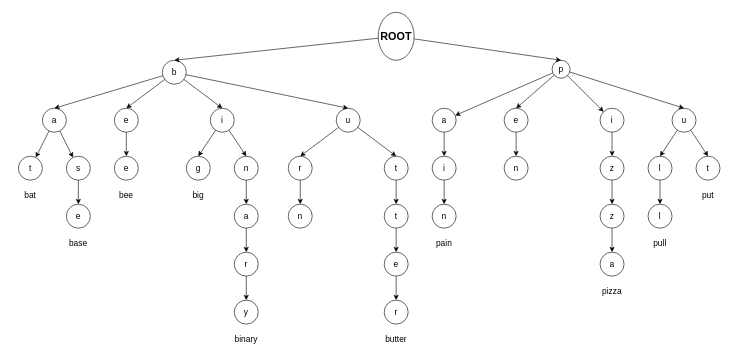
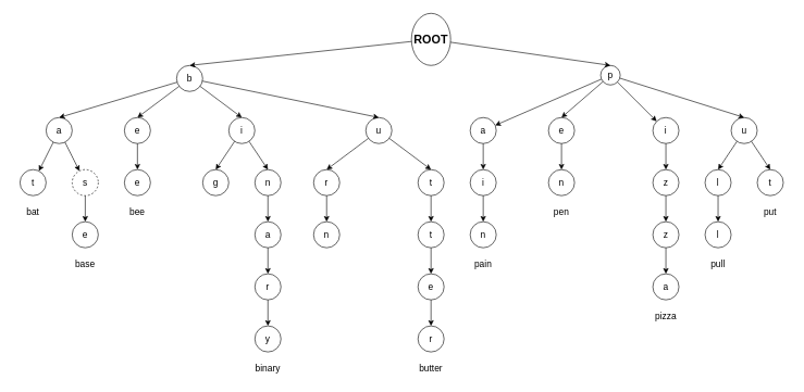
  <mxCell id="0" />
  <mxCell id="1" parent="0" />
  <mxCell id="2" style="rounded=0;orthogonalLoop=1;jettySize=auto;html=1;entryX=0.5;entryY=0;entryDx=0;entryDy=0;fontSize=14;" parent="1" source="4" target="9" edge="1"><mxGeometry relative="1" as="geometry" /></mxCell>
  <mxCell id="3" style="edgeStyle=none;rounded=0;orthogonalLoop=1;jettySize=auto;html=1;entryX=0.5;entryY=0;entryDx=0;entryDy=0;fontSize=14;" parent="1" source="4" target="25" edge="1"><mxGeometry relative="1" as="geometry" /></mxCell>
  <mxCell id="4" value="ROOT" style="ellipse;whiteSpace=wrap;html=1;aspect=fixed;fillColor=none;fontStyle=1;fontSize=18;" parent="1" vertex="1"><mxGeometry x="630" y="20" width="60" height="80" as="geometry" /></mxCell>
  <mxCell id="5" style="rounded=0;orthogonalLoop=1;jettySize=auto;html=1;entryX=0.5;entryY=0;entryDx=0;entryDy=0;fontSize=14;" parent="1" source="9" target="12" edge="1"><mxGeometry relative="1" as="geometry" /></mxCell>
  <mxCell id="6" style="edgeStyle=none;rounded=0;orthogonalLoop=1;jettySize=auto;html=1;entryX=0.5;entryY=0;entryDx=0;entryDy=0;fontSize=14;" parent="1" source="9" target="38" edge="1"><mxGeometry relative="1" as="geometry" /></mxCell>
  <mxCell id="7" style="edgeStyle=none;rounded=0;orthogonalLoop=1;jettySize=auto;html=1;entryX=0.5;entryY=0;entryDx=0;entryDy=0;fontSize=14;" parent="1" source="9" target="47" edge="1"><mxGeometry relative="1" as="geometry" /></mxCell>
  <mxCell id="8" style="edgeStyle=none;rounded=0;orthogonalLoop=1;jettySize=auto;html=1;entryX=0.5;entryY=0;entryDx=0;entryDy=0;fontSize=14;" parent="1" source="9" target="51" edge="1"><mxGeometry relative="1" as="geometry" /></mxCell>
  <mxCell id="9" value="b" style="ellipse;whiteSpace=wrap;html=1;aspect=fixed;fillColor=none;fontStyle=0;fontSize=14;" parent="1" vertex="1"><mxGeometry x="270" y="100" width="40" height="40" as="geometry" /></mxCell>
  <mxCell id="10" style="edgeStyle=none;rounded=0;orthogonalLoop=1;jettySize=auto;html=1;entryX=0.5;entryY=0;entryDx=0;entryDy=0;fontSize=14;" parent="1" source="12" target="13" edge="1"><mxGeometry relative="1" as="geometry" /></mxCell>
  <mxCell id="11" style="edgeStyle=none;rounded=0;orthogonalLoop=1;jettySize=auto;html=1;entryX=0.5;entryY=0;entryDx=0;entryDy=0;fontSize=14;" parent="1" source="12" target="15" edge="1"><mxGeometry relative="1" as="geometry" /></mxCell>
  <mxCell id="12" value="i" style="ellipse;whiteSpace=wrap;html=1;aspect=fixed;fillColor=none;fontStyle=0;fontSize=14;" parent="1" vertex="1"><mxGeometry x="350" y="180" width="40" height="40" as="geometry" /></mxCell>
  <mxCell id="13" value="g" style="ellipse;whiteSpace=wrap;html=1;aspect=fixed;fillColor=none;fontStyle=0;fontSize=14;" parent="1" vertex="1"><mxGeometry x="310" y="260" width="40" height="40" as="geometry" /></mxCell>
  <mxCell id="14" style="edgeStyle=none;rounded=0;orthogonalLoop=1;jettySize=auto;html=1;entryX=0.5;entryY=0;entryDx=0;entryDy=0;fontSize=14;" parent="1" source="15" target="17" edge="1"><mxGeometry relative="1" as="geometry" /></mxCell>
  <mxCell id="15" value="n" style="ellipse;whiteSpace=wrap;html=1;aspect=fixed;fillColor=none;fontStyle=0;fontSize=14;" parent="1" vertex="1"><mxGeometry x="390" y="260" width="40" height="40" as="geometry" /></mxCell>
  <mxCell id="16" style="edgeStyle=none;rounded=0;orthogonalLoop=1;jettySize=auto;html=1;entryX=0.5;entryY=0;entryDx=0;entryDy=0;fontSize=14;" parent="1" source="17" target="19" edge="1"><mxGeometry relative="1" as="geometry" /></mxCell>
  <mxCell id="17" value="a" style="ellipse;whiteSpace=wrap;html=1;aspect=fixed;fillColor=none;fontStyle=0;fontSize=14;" parent="1" vertex="1"><mxGeometry x="390" y="340" width="40" height="40" as="geometry" /></mxCell>
  <mxCell id="18" style="edgeStyle=none;rounded=0;orthogonalLoop=1;jettySize=auto;html=1;entryX=0.5;entryY=0;entryDx=0;entryDy=0;fontSize=14;" parent="1" source="19" target="20" edge="1"><mxGeometry relative="1" as="geometry" /></mxCell>
  <mxCell id="19" value="r" style="ellipse;whiteSpace=wrap;html=1;aspect=fixed;fillColor=none;fontStyle=0;fontSize=14;" parent="1" vertex="1"><mxGeometry x="390" y="420" width="40" height="40" as="geometry" /></mxCell>
  <mxCell id="20" value="y" style="ellipse;whiteSpace=wrap;html=1;aspect=fixed;fillColor=none;fontStyle=0;fontSize=14;" parent="1" vertex="1"><mxGeometry x="390" y="500" width="40" height="40" as="geometry" /></mxCell>
  <mxCell id="21" style="edgeStyle=none;rounded=0;orthogonalLoop=1;jettySize=auto;html=1;entryX=0.5;entryY=0;entryDx=0;entryDy=0;fontSize=14;" parent="1" source="25" target="27" edge="1"><mxGeometry relative="1" as="geometry" /></mxCell>
  <mxCell id="22" style="edgeStyle=none;rounded=0;orthogonalLoop=1;jettySize=auto;html=1;entryX=0.5;entryY=0;entryDx=0;entryDy=0;fontSize=14;" parent="1" source="25" target="31" edge="1"><mxGeometry relative="1" as="geometry" /></mxCell>
  <mxCell id="23" value="" style="rounded=0;orthogonalLoop=1;jettySize=auto;html=1;" parent="1" source="25" target="66" edge="1"><mxGeometry relative="1" as="geometry" /></mxCell>
  <mxCell id="24" value="" style="edgeStyle=none;rounded=0;orthogonalLoop=1;jettySize=auto;html=1;" parent="1" source="25" target="72" edge="1"><mxGeometry relative="1" as="geometry" /></mxCell>
  <mxCell id="25" value="p" style="ellipse;whiteSpace=wrap;html=1;aspect=fixed;fillColor=none;fontStyle=0;fontSize=14;" parent="1" vertex="1"><mxGeometry x="920" y="100" width="30" height="30" as="geometry" /></mxCell>
  <mxCell id="26" style="edgeStyle=none;rounded=0;orthogonalLoop=1;jettySize=auto;html=1;entryX=0.5;entryY=0;entryDx=0;entryDy=0;fontSize=14;" parent="1" source="27" target="28" edge="1"><mxGeometry relative="1" as="geometry" /></mxCell>
  <mxCell id="27" value="e" style="ellipse;whiteSpace=wrap;html=1;aspect=fixed;fillColor=none;fontStyle=0;fontSize=14;" parent="1" vertex="1"><mxGeometry x="840" y="180" width="40" height="40" as="geometry" /></mxCell>
  <mxCell id="28" value="n" style="ellipse;whiteSpace=wrap;html=1;aspect=fixed;fillColor=none;fontStyle=0;fontSize=14;" parent="1" vertex="1"><mxGeometry x="840" y="260" width="40" height="40" as="geometry" /></mxCell>
  <mxCell id="29" style="edgeStyle=none;rounded=0;orthogonalLoop=1;jettySize=auto;html=1;entryX=0.5;entryY=0;entryDx=0;entryDy=0;fontSize=14;" parent="1" source="31" target="32" edge="1"><mxGeometry relative="1" as="geometry" /></mxCell>
  <mxCell id="30" style="edgeStyle=none;rounded=0;orthogonalLoop=1;jettySize=auto;html=1;entryX=0.5;entryY=0;entryDx=0;entryDy=0;fontSize=14;" parent="1" source="31" target="34" edge="1"><mxGeometry relative="1" as="geometry" /></mxCell>
  <mxCell id="31" value="u" style="ellipse;whiteSpace=wrap;html=1;aspect=fixed;fillColor=none;fontStyle=0;fontSize=14;" parent="1" vertex="1"><mxGeometry x="1120" y="180" width="40" height="40" as="geometry" /></mxCell>
  <mxCell id="32" value="t" style="ellipse;whiteSpace=wrap;html=1;aspect=fixed;fillColor=none;fontStyle=0;fontSize=14;" parent="1" vertex="1"><mxGeometry x="1160" y="260" width="40" height="40" as="geometry" /></mxCell>
  <mxCell id="33" style="edgeStyle=none;rounded=0;orthogonalLoop=1;jettySize=auto;html=1;entryX=0.5;entryY=0;entryDx=0;entryDy=0;fontSize=14;" parent="1" source="34" target="35" edge="1"><mxGeometry relative="1" as="geometry" /></mxCell>
  <mxCell id="34" value="l" style="ellipse;whiteSpace=wrap;html=1;aspect=fixed;fillColor=none;fontStyle=0;fontSize=14;" parent="1" vertex="1"><mxGeometry x="1080" y="260" width="40" height="40" as="geometry" /></mxCell>
  <mxCell id="35" value="l" style="ellipse;whiteSpace=wrap;html=1;aspect=fixed;fillColor=none;fontStyle=0;fontSize=14;" parent="1" vertex="1"><mxGeometry x="1080" y="340" width="40" height="40" as="geometry" /></mxCell>
  <mxCell id="36" style="edgeStyle=none;rounded=0;orthogonalLoop=1;jettySize=auto;html=1;entryX=0.5;entryY=0;entryDx=0;entryDy=0;fontSize=14;" parent="1" source="38" target="40" edge="1"><mxGeometry relative="1" as="geometry" /></mxCell>
  <mxCell id="37" value="" style="edgeStyle=none;rounded=0;orthogonalLoop=1;jettySize=auto;html=1;entryX=0.5;entryY=0;entryDx=0;entryDy=0;" parent="1" source="38" target="80" edge="1"><mxGeometry relative="1" as="geometry" /></mxCell>
  <mxCell id="38" value="u" style="ellipse;whiteSpace=wrap;html=1;aspect=fixed;fillColor=none;fontStyle=0;fontSize=14;" parent="1" vertex="1"><mxGeometry x="560" y="180" width="40" height="40" as="geometry" /></mxCell>
  <mxCell id="39" style="edgeStyle=none;rounded=0;orthogonalLoop=1;jettySize=auto;html=1;entryX=0.5;entryY=0;entryDx=0;entryDy=0;fontSize=14;" parent="1" source="40" target="42" edge="1"><mxGeometry relative="1" as="geometry" /></mxCell>
  <mxCell id="40" value="t" style="ellipse;whiteSpace=wrap;html=1;aspect=fixed;fillColor=none;fontStyle=0;fontSize=14;" parent="1" vertex="1"><mxGeometry x="640" y="260" width="40" height="40" as="geometry" /></mxCell>
  <mxCell id="41" style="edgeStyle=none;rounded=0;orthogonalLoop=1;jettySize=auto;html=1;entryX=0.5;entryY=0;entryDx=0;entryDy=0;fontSize=14;" parent="1" source="42" target="44" edge="1"><mxGeometry relative="1" as="geometry" /></mxCell>
  <mxCell id="42" value="t" style="ellipse;whiteSpace=wrap;html=1;aspect=fixed;fillColor=none;fontStyle=0;fontSize=14;" parent="1" vertex="1"><mxGeometry x="640" y="340" width="40" height="40" as="geometry" /></mxCell>
  <mxCell id="43" style="edgeStyle=none;rounded=0;orthogonalLoop=1;jettySize=auto;html=1;entryX=0.5;entryY=0;entryDx=0;entryDy=0;fontSize=14;" parent="1" source="44" target="45" edge="1"><mxGeometry relative="1" as="geometry" /></mxCell>
  <mxCell id="44" value="e" style="ellipse;whiteSpace=wrap;html=1;aspect=fixed;fillColor=none;fontStyle=0;fontSize=14;" parent="1" vertex="1"><mxGeometry x="640" y="420" width="40" height="40" as="geometry" /></mxCell>
  <mxCell id="45" value="r" style="ellipse;whiteSpace=wrap;html=1;aspect=fixed;fillColor=none;fontStyle=0;fontSize=14;" parent="1" vertex="1"><mxGeometry x="640" y="500" width="40" height="40" as="geometry" /></mxCell>
  <mxCell id="46" value="" style="edgeStyle=none;rounded=0;orthogonalLoop=1;jettySize=auto;html=1;fontSize=14;" parent="1" source="47" target="48" edge="1"><mxGeometry relative="1" as="geometry" /></mxCell>
  <mxCell id="47" value="e" style="ellipse;whiteSpace=wrap;html=1;aspect=fixed;fillColor=none;fontStyle=0;fontSize=14;" parent="1" vertex="1"><mxGeometry x="190" y="180" width="40" height="40" as="geometry" /></mxCell>
  <mxCell id="48" value="e" style="ellipse;whiteSpace=wrap;html=1;aspect=fixed;fillColor=none;fontStyle=0;fontSize=14;" parent="1" vertex="1"><mxGeometry x="190" y="260" width="40" height="40" as="geometry" /></mxCell>
  <mxCell id="49" value="" style="edgeStyle=none;rounded=0;orthogonalLoop=1;jettySize=auto;html=1;fontSize=14;" parent="1" source="51" target="52" edge="1"><mxGeometry relative="1" as="geometry" /></mxCell>
  <mxCell id="50" value="" style="edgeStyle=none;rounded=0;orthogonalLoop=1;jettySize=auto;html=1;fontSize=14;" parent="1" source="51" target="54" edge="1"><mxGeometry relative="1" as="geometry" /></mxCell>
  <mxCell id="51" value="a" style="ellipse;whiteSpace=wrap;html=1;aspect=fixed;fillColor=none;fontStyle=0;fontSize=14;" parent="1" vertex="1"><mxGeometry x="70" y="180" width="40" height="40" as="geometry" /></mxCell>
  <mxCell id="52" value="t" style="ellipse;whiteSpace=wrap;html=1;aspect=fixed;fillColor=none;fontStyle=0;fontSize=14;" parent="1" vertex="1"><mxGeometry x="30" y="260" width="40" height="40" as="geometry" /></mxCell>
  <mxCell id="53" value="" style="edgeStyle=none;rounded=0;orthogonalLoop=1;jettySize=auto;html=1;fontSize=14;" parent="1" source="54" target="55" edge="1"><mxGeometry relative="1" as="geometry" /></mxCell>
- <mxCell id="54" value="s" style="ellipse;whiteSpace=wrap;html=1;aspect=fixed;fillColor=none;fontStyle=0;fontSize=14;" parent="1" vertex="1"><mxGeometry x="110" y="260" width="40" height="40" as="geometry" /></mxCell>
+ <mxCell id="54" value="s" style="ellipse;whiteSpace=wrap;html=1;aspect=fixed;fillColor=none;fontStyle=0;fontSize=14;dashed=1;" parent="1" vertex="1"><mxGeometry x="110" y="260" width="40" height="40" as="geometry" /></mxCell>
  <mxCell id="55" value="e" style="ellipse;whiteSpace=wrap;html=1;aspect=fixed;fillColor=none;fontStyle=0;fontSize=14;" parent="1" vertex="1"><mxGeometry x="110" y="340" width="40" height="40" as="geometry" /></mxCell>
  <mxCell id="56" value="bat" style="text;html=1;strokeColor=none;fillColor=none;align=center;verticalAlign=middle;whiteSpace=wrap;rounded=0;fontSize=14;" parent="1" vertex="1"><mxGeometry x="20" y="310" width="60" height="30" as="geometry" /></mxCell>
  <mxCell id="57" value="base" style="text;html=1;strokeColor=none;fillColor=none;align=center;verticalAlign=middle;whiteSpace=wrap;rounded=0;fontSize=14;" parent="1" vertex="1"><mxGeometry x="100" y="390" width="60" height="30" as="geometry" /></mxCell>
  <mxCell id="58" value="binary" style="text;html=1;strokeColor=none;fillColor=none;align=center;verticalAlign=middle;whiteSpace=wrap;rounded=0;fontSize=14;" parent="1" vertex="1"><mxGeometry x="380" y="550" width="60" height="30" as="geometry" /></mxCell>
  <mxCell id="59" value="bee" style="text;html=1;strokeColor=none;fillColor=none;align=center;verticalAlign=middle;whiteSpace=wrap;rounded=0;fontSize=14;" parent="1" vertex="1"><mxGeometry x="180" y="310" width="60" height="30" as="geometry" /></mxCell>
- <mxCell id="60" value="big" style="text;html=1;strokeColor=none;fillColor=none;align=center;verticalAlign=middle;whiteSpace=wrap;rounded=0;fontSize=14;" parent="1" vertex="1"><mxGeometry x="300" y="310" width="60" height="30" as="geometry" /></mxCell>
  <mxCell id="61" value="butter" style="text;html=1;strokeColor=none;fillColor=none;align=center;verticalAlign=middle;whiteSpace=wrap;rounded=0;fontSize=14;" parent="1" vertex="1"><mxGeometry x="630" y="550" width="60" height="30" as="geometry" /></mxCell>
+ <mxCell id="62" value="pen" style="text;html=1;strokeColor=none;fillColor=none;align=center;verticalAlign=middle;whiteSpace=wrap;rounded=0;fontSize=14;" parent="1" vertex="1"><mxGeometry x="830" y="310" width="60" height="30" as="geometry" /></mxCell>
  <mxCell id="63" value="pull" style="text;html=1;strokeColor=none;fillColor=none;align=center;verticalAlign=middle;whiteSpace=wrap;rounded=0;fontSize=14;" parent="1" vertex="1"><mxGeometry x="1070" y="390" width="60" height="30" as="geometry" /></mxCell>
  <mxCell id="64" value="put" style="text;html=1;strokeColor=none;fillColor=none;align=center;verticalAlign=middle;whiteSpace=wrap;rounded=0;fontSize=14;" parent="1" vertex="1"><mxGeometry x="1150" y="310" width="60" height="30" as="geometry" /></mxCell>
  <mxCell id="65" value="" style="edgeStyle=none;rounded=0;orthogonalLoop=1;jettySize=auto;html=1;" parent="1" source="66" target="68" edge="1"><mxGeometry relative="1" as="geometry" /></mxCell>
  <mxCell id="66" value="a" style="ellipse;whiteSpace=wrap;html=1;aspect=fixed;fillColor=none;fontStyle=0;fontSize=14;" parent="1" vertex="1"><mxGeometry x="720" y="180" width="40" height="40" as="geometry" /></mxCell>
  <mxCell id="67" value="" style="edgeStyle=none;rounded=0;orthogonalLoop=1;jettySize=auto;html=1;" parent="1" source="68" target="69" edge="1"><mxGeometry relative="1" as="geometry" /></mxCell>
  <mxCell id="68" value="i" style="ellipse;whiteSpace=wrap;html=1;aspect=fixed;fillColor=none;fontStyle=0;fontSize=14;" parent="1" vertex="1"><mxGeometry x="720" y="260" width="40" height="40" as="geometry" /></mxCell>
  <mxCell id="69" value="n" style="ellipse;whiteSpace=wrap;html=1;aspect=fixed;fillColor=none;fontStyle=0;fontSize=14;" parent="1" vertex="1"><mxGeometry x="720" y="340" width="40" height="40" as="geometry" /></mxCell>
  <mxCell id="70" value="pain" style="text;html=1;strokeColor=none;fillColor=none;align=center;verticalAlign=middle;whiteSpace=wrap;rounded=0;fontSize=14;" parent="1" vertex="1"><mxGeometry x="710" y="390" width="60" height="30" as="geometry" /></mxCell>
  <mxCell id="71" value="" style="edgeStyle=none;rounded=0;orthogonalLoop=1;jettySize=auto;html=1;" parent="1" source="72" target="74" edge="1"><mxGeometry relative="1" as="geometry" /></mxCell>
  <mxCell id="72" value="i" style="ellipse;whiteSpace=wrap;html=1;aspect=fixed;fillColor=none;fontStyle=0;fontSize=14;" parent="1" vertex="1"><mxGeometry x="1000" y="180" width="40" height="40" as="geometry" /></mxCell>
  <mxCell id="73" value="" style="edgeStyle=none;rounded=0;orthogonalLoop=1;jettySize=auto;html=1;" parent="1" source="74" target="76" edge="1"><mxGeometry relative="1" as="geometry" /></mxCell>
  <mxCell id="74" value="z" style="ellipse;whiteSpace=wrap;html=1;aspect=fixed;fillColor=none;fontStyle=0;fontSize=14;" parent="1" vertex="1"><mxGeometry x="1000" y="260" width="40" height="40" as="geometry" /></mxCell>
  <mxCell id="75" value="" style="edgeStyle=none;rounded=0;orthogonalLoop=1;jettySize=auto;html=1;" parent="1" source="76" target="77" edge="1"><mxGeometry relative="1" as="geometry" /></mxCell>
  <mxCell id="76" value="z" style="ellipse;whiteSpace=wrap;html=1;aspect=fixed;fillColor=none;fontStyle=0;fontSize=14;" parent="1" vertex="1"><mxGeometry x="1000" y="340" width="40" height="40" as="geometry" /></mxCell>
  <mxCell id="77" value="a" style="ellipse;whiteSpace=wrap;html=1;aspect=fixed;fillColor=none;fontStyle=0;fontSize=14;" parent="1" vertex="1"><mxGeometry x="1000" y="420" width="40" height="40" as="geometry" /></mxCell>
  <mxCell id="78" value="pizza" style="text;html=1;strokeColor=none;fillColor=none;align=center;verticalAlign=middle;whiteSpace=wrap;rounded=0;fontSize=14;" parent="1" vertex="1"><mxGeometry x="990" y="470" width="60" height="30" as="geometry" /></mxCell>
  <mxCell id="79" value="" style="rounded=0;orthogonalLoop=1;jettySize=auto;html=1;" parent="1" source="80" target="81" edge="1"><mxGeometry relative="1" as="geometry" /></mxCell>
  <mxCell id="80" value="r" style="ellipse;whiteSpace=wrap;html=1;aspect=fixed;fillColor=none;fontStyle=0;fontSize=14;" parent="1" vertex="1"><mxGeometry x="480" y="260" width="40" height="40" as="geometry" /></mxCell>
  <mxCell id="81" value="n" style="ellipse;whiteSpace=wrap;html=1;aspect=fixed;fontStyle=0;fontSize=14;fillColor=none;" parent="1" vertex="1"><mxGeometry x="480" y="340" width="40" height="40" as="geometry" /></mxCell>
